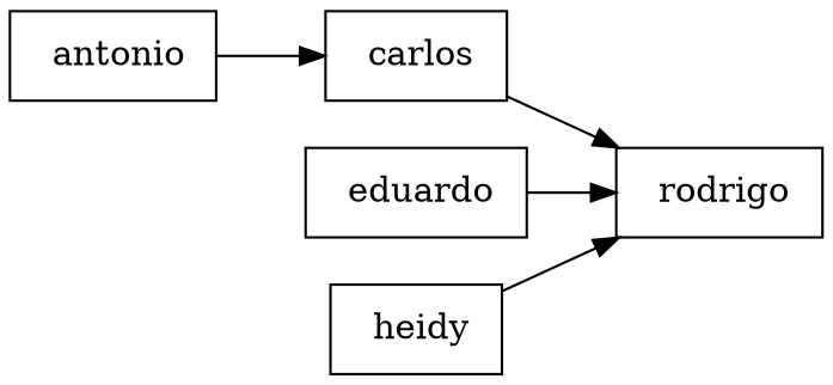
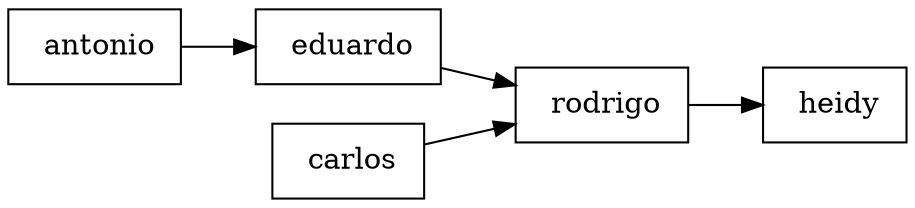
  digraph {
    rankdir=LR
    node [shape=record]
    "  antonio "
    "  eduardo "
    "  rodrigo "
    "  carlos "
    "  heidy "
-   "  antonio " -> "  carlos "
+   "  antonio " -> "  eduardo "
    "  eduardo " -> "  rodrigo "
-   "  heidy " -> "  rodrigo "
+   "  rodrigo " -> "  heidy "
    "  carlos " -> "  rodrigo "
  }
